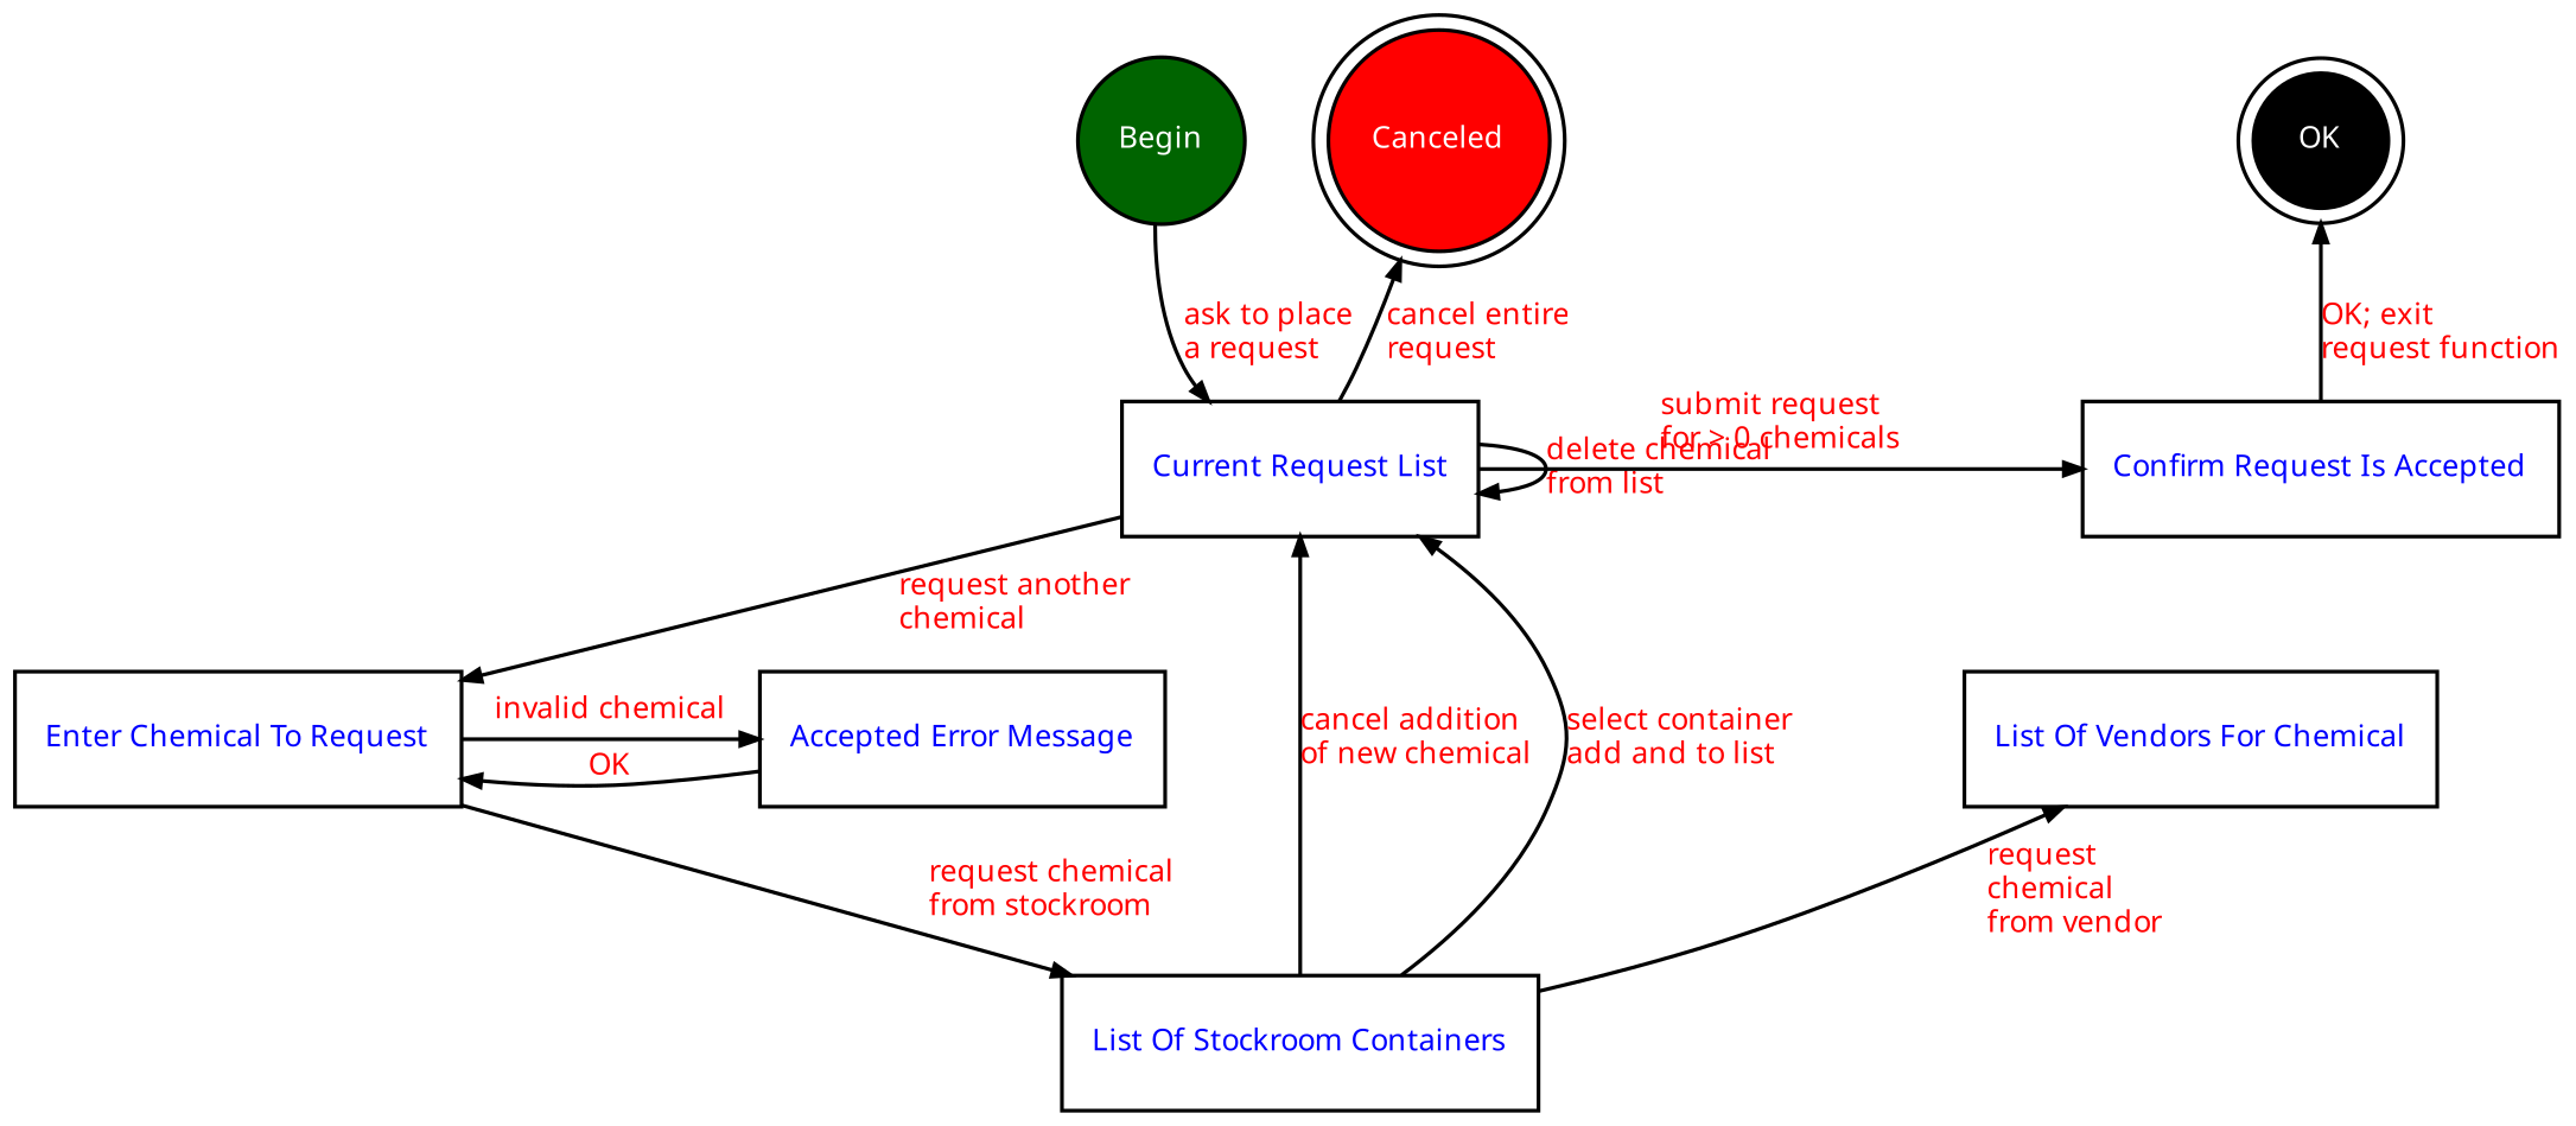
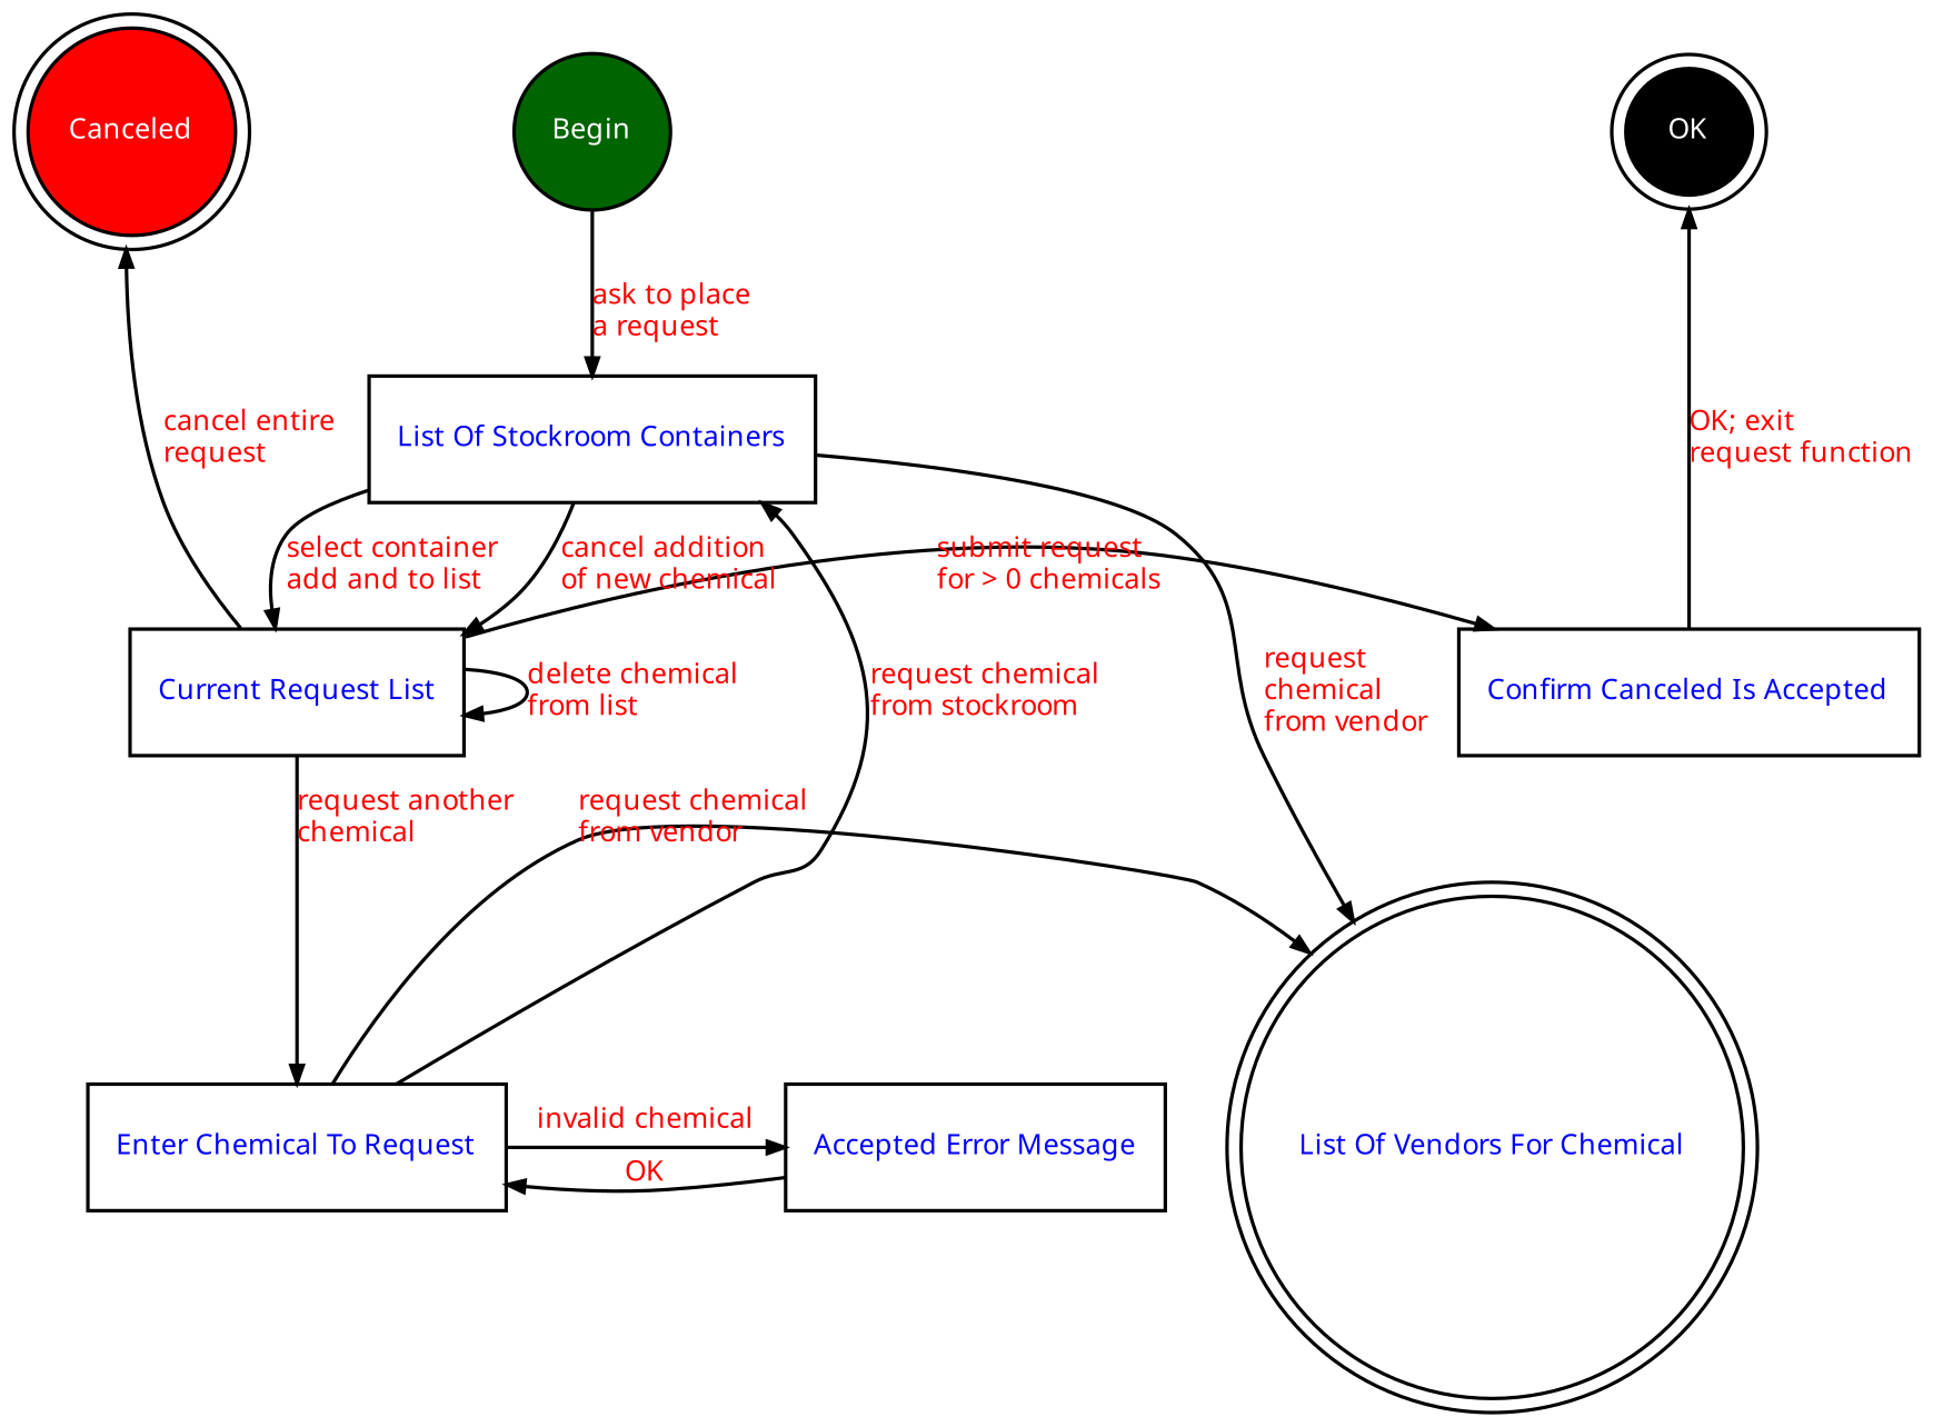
  digraph {
    bgcolor=white
    fontcolor=blue
    fontname="Noto Sans"
    fontsize=8
    node [fontcolor=blue fontname="Noto Sans" fontsize=8 shape=box]
    edge [arrowsize=0.5 fontcolor=red fontname="Noto Sans" fontsize=8]
    Begin [fillcolor=darkgreen fontcolor=white shape=circle style=filled]
    Canceled [fillcolor=red fontcolor=white shape=doublecircle style=filled]
    OK [fillcolor=black fontcolor=white shape=doublecircle style=filled]
    n4 [group=c label="Current Request List"]
-   n5 [label="Confirm Request Is Accepted"]
+   n5 [label="Confirm Canceled Is Accepted"]
    n6 [label="Accepted Error Message"]
    n7 [group=c label="Enter Chemical To Request"]
-   n8 [label="List Of Vendors For Chemical"]
+   n8 [label="List Of Vendors For Chemical" shape=doublecircle]
    n9 [group=c label="List Of Stockroom Containers"]
    subgraph sub_1 {
      rank=same
      Begin
      Canceled
      OK
    }
    subgraph sub_2 {
      rank=same
      ranksep="2.0 equally"
      n6
      n7
      n8
    }
    subgraph sub_3 {
      rank=same
      n4
      n5
    }
-   Begin -> n4 [label="ask to place\la request\l"]
+   Begin -> n9 [label="ask to place\la request\l"]
    n4 -> Canceled [label="cancel entire\lrequest\l"]
    n4 -> n4 [label="delete chemical\lfrom list\l"]
    n4 -> n5 [label="submit request\lfor > 0 chemicals\l"]
    n4 -> n7 [label="request another\lchemical\l"]
    n5 -> OK [label="OK; exit\lrequest function\l"]
    n6 -> n7 [label=OK]
    n7 -> n6 [label="invalid chemical\l"]
+   n7 -> n8 [label="request chemical\lfrom vendor\l"]
    n7 -> n9 [label="request chemical\lfrom stockroom\l"]
    n9 -> n4 [label="cancel addition\lof new chemical\l"]
    n9 -> n4 [label="select container\ladd and to list\l"]
    n9 -> n8 [label="request\lchemical\lfrom vendor\l"]
  }
